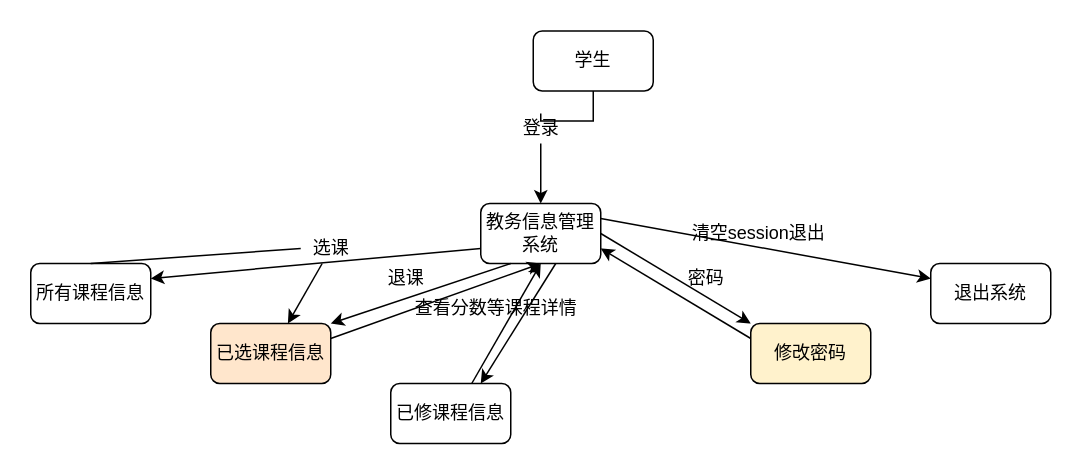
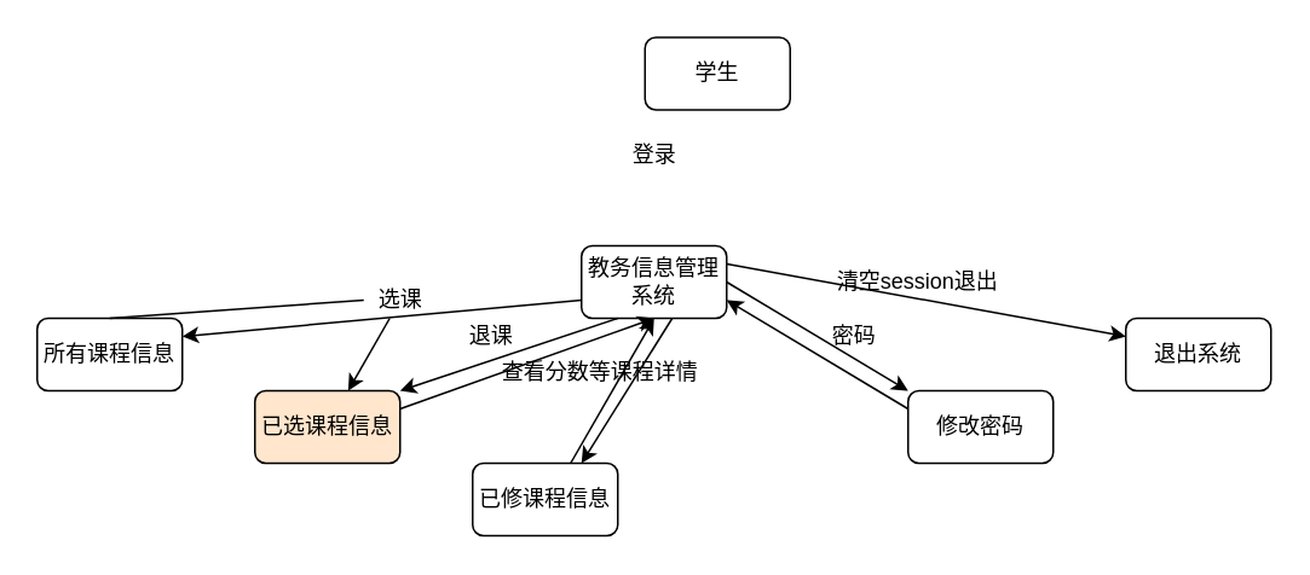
  <mxCell id="0" />
  <mxCell id="1" parent="0" />
- <mxCell id="2" style="edgeStyle=orthogonalEdgeStyle;rounded=0;orthogonalLoop=1;jettySize=auto;html=1;exitX=0.5;exitY=1;exitDx=0;exitDy=0;startArrow=none;" edge="1" parent="1" source="10" target="4"><mxGeometry relative="1" as="geometry" /></mxCell>
  <mxCell id="3" value="学生" style="rounded=1;whiteSpace=wrap;html=1;" vertex="1" parent="1"><mxGeometry x="355" y="20" width="80" height="40" as="geometry" /></mxCell>
  <mxCell id="4" value="教务信息管理系统" style="rounded=1;whiteSpace=wrap;html=1;" vertex="1" parent="1"><mxGeometry x="320" y="135" width="80" height="40" as="geometry" /></mxCell>
  <mxCell id="5" value="所有课程信息" style="rounded=1;whiteSpace=wrap;html=1;" vertex="1" parent="1"><mxGeometry x="20" y="175" width="80" height="40" as="geometry" /></mxCell>
  <mxCell id="6" value="已选课程信息" style="rounded=1;whiteSpace=wrap;html=1;fillColor=#ffe6cc;" vertex="1" parent="1"><mxGeometry x="140" y="215" width="80" height="40" as="geometry" /></mxCell>
  <mxCell id="7" value="已修课程信息" style="rounded=1;whiteSpace=wrap;html=1;" vertex="1" parent="1"><mxGeometry x="260" y="255" width="80" height="40" as="geometry" /></mxCell>
- <mxCell id="8" value="修改密码" style="rounded=1;whiteSpace=wrap;html=1;fillColor=#fff2cc;" vertex="1" parent="1"><mxGeometry x="500" y="215" width="80" height="40" as="geometry" /></mxCell>
+ <mxCell id="8" value="修改密码" style="rounded=1;whiteSpace=wrap;html=1;" vertex="1" parent="1"><mxGeometry x="500" y="215" width="80" height="40" as="geometry" /></mxCell>
  <mxCell id="9" value="退出系统" style="rounded=1;whiteSpace=wrap;html=1;" vertex="1" parent="1"><mxGeometry x="620" y="175" width="80" height="40" as="geometry" /></mxCell>
  <mxCell id="10" value="登录" style="text;html=1;align=center;verticalAlign=middle;resizable=0;points=[];autosize=1;strokeColor=none;fillColor=none;" vertex="1" parent="1"><mxGeometry x="340" y="75" width="40" height="20" as="geometry" /></mxCell>
- <mxCell id="11" value="" style="edgeStyle=orthogonalEdgeStyle;rounded=0;orthogonalLoop=1;jettySize=auto;html=1;exitX=0.5;exitY=1;exitDx=0;exitDy=0;endArrow=none;" edge="1" parent="1" source="3" target="10"><mxGeometry relative="1" as="geometry"><mxPoint x="360" y="55" as="sourcePoint" /><mxPoint x="360" y="135" as="targetPoint" /></mxGeometry></mxCell>
  <mxCell id="12" value="" style="endArrow=classic;html=1;rounded=0;startArrow=none;" edge="1" parent="1" source="14" target="6"><mxGeometry width="50" height="50" relative="1" as="geometry"><mxPoint x="60" y="175" as="sourcePoint" /><mxPoint x="110" y="125" as="targetPoint" /></mxGeometry></mxCell>
  <mxCell id="13" value="" style="endArrow=classic;html=1;rounded=0;exitX=0;exitY=0.75;exitDx=0;exitDy=0;" edge="1" parent="1" source="4"><mxGeometry width="50" height="50" relative="1" as="geometry"><mxPoint x="200" y="115" as="sourcePoint" /><mxPoint x="100" y="185" as="targetPoint" /></mxGeometry></mxCell>
  <mxCell id="14" value="选课" style="text;html=1;align=center;verticalAlign=middle;resizable=0;points=[];autosize=1;strokeColor=none;fillColor=none;" vertex="1" parent="1"><mxGeometry x="200" y="155" width="40" height="20" as="geometry" /></mxCell>
  <mxCell id="15" value="" style="endArrow=none;html=1;rounded=0;entryX=0;entryY=0.5;entryDx=0;entryDy=0;" edge="1" parent="1" target="14"><mxGeometry width="50" height="50" relative="1" as="geometry"><mxPoint x="60" y="175" as="sourcePoint" /><mxPoint x="320" y="155" as="targetPoint" /></mxGeometry></mxCell>
  <mxCell id="16" value="" style="endArrow=classic;html=1;rounded=0;exitX=0.25;exitY=1;exitDx=0;exitDy=0;" edge="1" parent="1" source="4"><mxGeometry width="50" height="50" relative="1" as="geometry"><mxPoint x="430" y="195" as="sourcePoint" /><mxPoint x="220" y="215" as="targetPoint" /></mxGeometry></mxCell>
  <mxCell id="17" value="" style="endArrow=classic;html=1;rounded=0;entryX=0.5;entryY=1;entryDx=0;entryDy=0;" edge="1" parent="1" target="4"><mxGeometry width="50" height="50" relative="1" as="geometry"><mxPoint x="220" y="225" as="sourcePoint" /><mxPoint x="330" y="125" as="targetPoint" /><Array as="points" /></mxGeometry></mxCell>
  <mxCell id="18" value="退课" style="text;html=1;align=center;verticalAlign=middle;resizable=0;points=[];autosize=1;strokeColor=none;fillColor=none;" vertex="1" parent="1"><mxGeometry x="250" y="175" width="40" height="20" as="geometry" /></mxCell>
  <mxCell id="19" value="" style="endArrow=classic;html=1;rounded=0;entryX=0.5;entryY=1;entryDx=0;entryDy=0;" edge="1" parent="1" target="4"><mxGeometry width="50" height="50" relative="1" as="geometry"><mxPoint x="314" y="255" as="sourcePoint" /><mxPoint x="364" y="205" as="targetPoint" /></mxGeometry></mxCell>
  <mxCell id="20" value="" style="endArrow=classic;html=1;rounded=0;entryX=0.75;entryY=0;entryDx=0;entryDy=0;" edge="1" parent="1" target="7"><mxGeometry width="50" height="50" relative="1" as="geometry"><mxPoint x="370" y="175" as="sourcePoint" /><mxPoint x="330" y="255" as="targetPoint" /></mxGeometry></mxCell>
  <mxCell id="21" value="查看分数等课程详情" style="text;html=1;align=center;verticalAlign=middle;resizable=0;points=[];autosize=1;strokeColor=none;fillColor=none;" vertex="1" parent="1"><mxGeometry x="270" y="195" width="120" height="20" as="geometry" /></mxCell>
  <mxCell id="22" value="" style="endArrow=classic;html=1;rounded=0;entryX=1;entryY=0.75;entryDx=0;entryDy=0;" edge="1" parent="1" target="4"><mxGeometry width="50" height="50" relative="1" as="geometry"><mxPoint x="500" y="225" as="sourcePoint" /><mxPoint x="430" y="145" as="targetPoint" /></mxGeometry></mxCell>
  <mxCell id="23" value="" style="endArrow=classic;html=1;rounded=0;" edge="1" parent="1"><mxGeometry width="50" height="50" relative="1" as="geometry"><mxPoint x="400" y="155" as="sourcePoint" /><mxPoint x="500" y="215" as="targetPoint" /></mxGeometry></mxCell>
  <mxCell id="24" value="密码" style="text;html=1;align=center;verticalAlign=middle;resizable=0;points=[];autosize=1;strokeColor=none;fillColor=none;" vertex="1" parent="1"><mxGeometry x="450" y="175" width="40" height="20" as="geometry" /></mxCell>
  <mxCell id="25" value="" style="endArrow=classic;html=1;rounded=0;entryX=0;entryY=0.25;entryDx=0;entryDy=0;" edge="1" parent="1" target="9"><mxGeometry width="50" height="50" relative="1" as="geometry"><mxPoint x="400" y="145" as="sourcePoint" /><mxPoint x="450" y="95" as="targetPoint" /></mxGeometry></mxCell>
  <mxCell id="26" value="清空session退出" style="text;html=1;align=center;verticalAlign=middle;resizable=0;points=[];autosize=1;strokeColor=none;fillColor=none;" vertex="1" parent="1"><mxGeometry x="455" y="145" width="100" height="20" as="geometry" /></mxCell>
